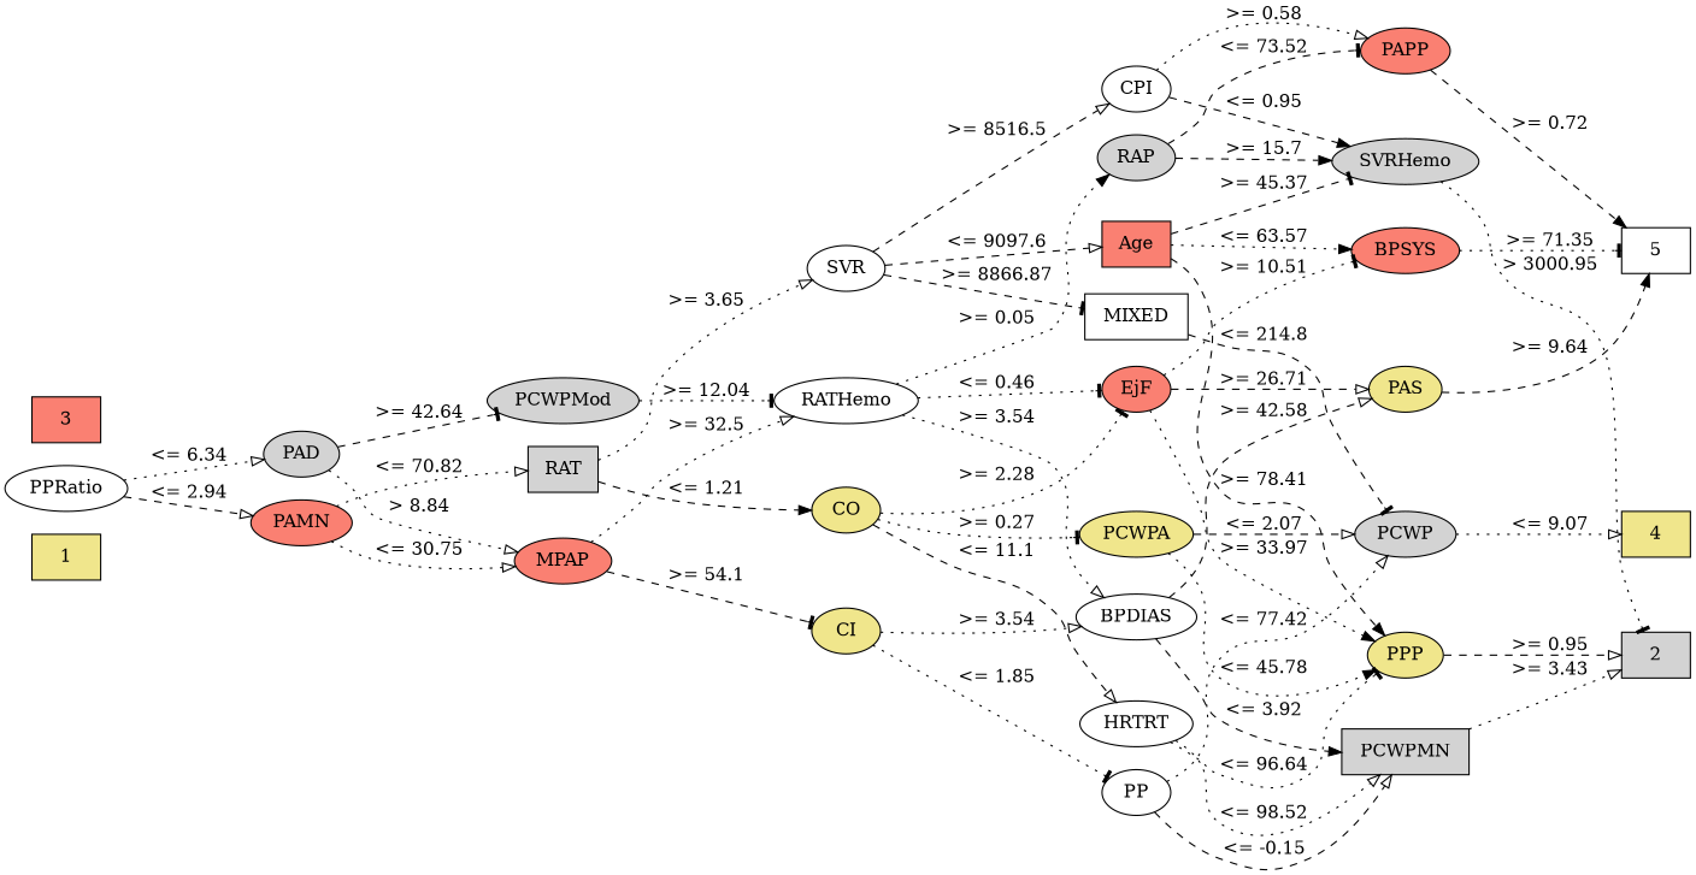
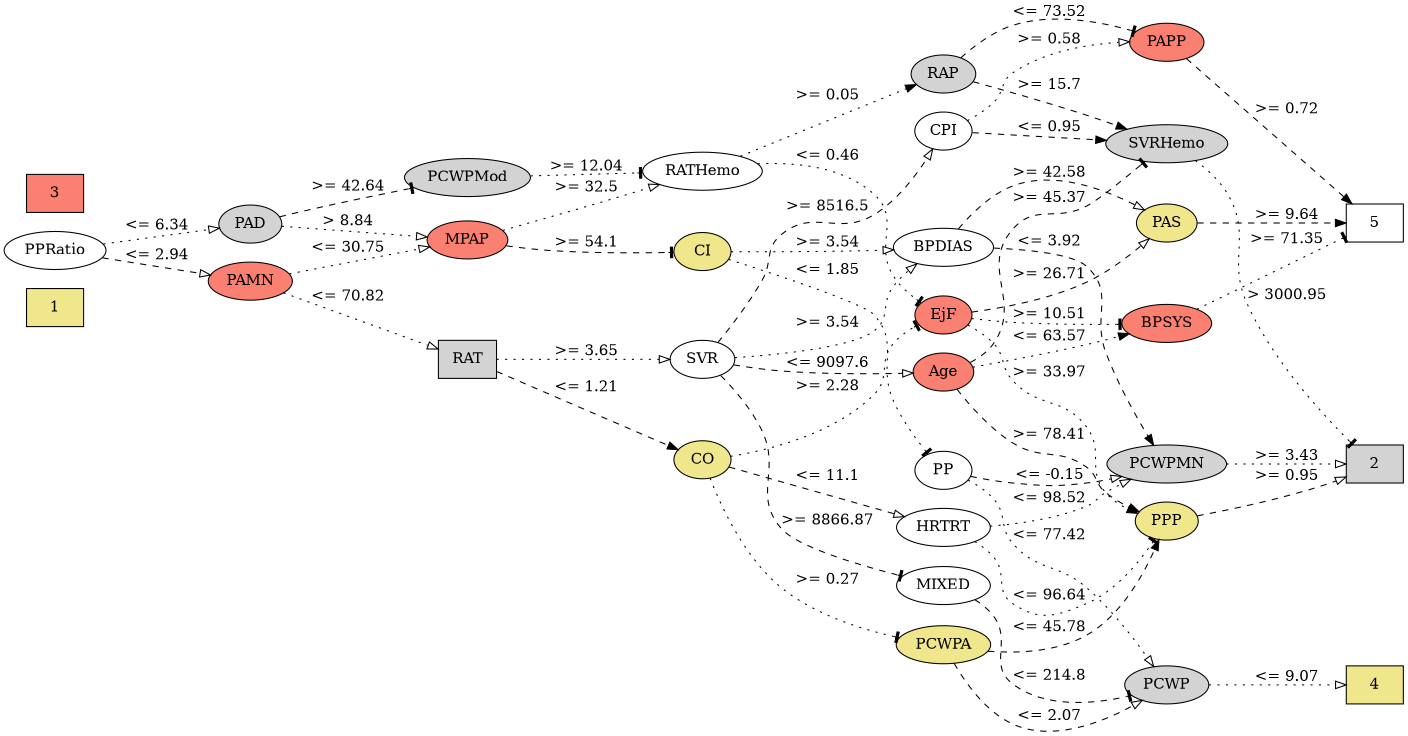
  strict digraph {
    rankdir=LR
    node [fillcolor=white style=filled]
    edge [arrowhead=onormal op=">=" param=3.54 style=dotted]
    1 [fillcolor=khaki height=0.5 shape=box width=0.75]
    2 [fillcolor=lightgrey height=0.5 shape=box width=0.75]
    3 [fillcolor=salmon height=0.5 shape=box width=0.75]
    4 [fillcolor=khaki height=0.5 shape=box width=0.75]
    5 [height=0.5 shape=box width=0.75]
    RAP [fillcolor=lightgrey height=0.5 width=0.77778]
    SVRHemo [fillcolor=lightgrey height=0.5 width=1.3902]
    PAPP [fillcolor=salmon height=0.5 width=0.88889]
    PAS [fillcolor=khaki height=0.5 width=0.75]
    PAD [fillcolor=lightgrey height=0.5 width=0.79437]
    PCWPMod [fillcolor=lightgrey height=0.5 width=1.4444]
    MPAP [fillcolor=salmon height=0.5 width=0.97491]
    RATHemo [height=0.5 width=1.375]
    CI [fillcolor=khaki height=0.5 width=0.75]
    EjF [fillcolor=salmon height=0.5 width=0.75]
    BPDIAS [height=0.5 width=1.1735]
    PP [height=0.5 width=0.75]
    PPP [fillcolor=khaki height=0.5 width=0.75]
    BPSYS [fillcolor=salmon height=0.5 width=1.0471]
-   PCWPMN [fillcolor=lightgrey height=0.5 width=1.3902 shape=box]
+   PCWPMN [fillcolor=lightgrey height=0.5 width=1.3902]
    PCWP [fillcolor=lightgrey height=0.5 width=0.97491]
    PAMN [fillcolor=salmon height=0.5 width=1.0139]
    RAT [fillcolor=lightgrey height=0.5 shape=box width=0.76389]
    CO [fillcolor=khaki height=0.5 width=0.75]
    SVR [height=0.5 width=0.77778]
    PCWPA [fillcolor=khaki height=0.5 width=1.1555]
    HRTRT [height=0.5 width=1.1013]
-   MIXED [height=0.5 width=1.125 shape=box]
+   MIXED [height=0.5 width=1.125]
    CPI [height=0.5 width=0.75]
-   Age [fillcolor=salmon height=0.5 width=0.75 shape=box]
+   Age [fillcolor=salmon height=0.5 width=0.75]
    PPRatio [height=0.5 width=1.1013]
    RAP -> SVRHemo [arrowhead=normal label=">= 15.7" param=15.7 style=dashed]
    RAP -> PAPP [arrowhead=tee label="<= 73.52" op="<=" param=73.52 style=dashed]
    SVRHemo -> 2 [arrowhead=tee label="> 3000.95" op=">" param=3000.95]
    PAPP -> 5 [arrowhead=normal label=">= 0.72" param=0.72 style=dashed]
    PAS -> 5 [arrowhead=normal label=">= 9.64" param=9.64 style=dashed]
    PAD -> PCWPMod [arrowhead=tee label=">= 42.64" param=42.64 style=dashed]
    PAD -> MPAP [label="> 8.84" op=">" param=8.84]
    PCWPMod -> RATHemo [arrowhead=tee label=">= 12.04" param=12.04]
    MPAP -> RATHemo [label=">= 32.5" param=32.5]
    MPAP -> CI [arrowhead=tee label=">= 54.1" param=54.1 style=dashed]
    RATHemo -> RAP [arrowhead=normal label=">= 0.05" param=0.05]
    RATHemo -> EjF [arrowhead=tee label="<= 0.46" op="<=" param=0.46]
-   RATHemo -> BPDIAS [label=">= 3.54"]
+   SVR -> BPDIAS [label=">= 3.54"]
    CI -> BPDIAS [label=">= 3.54"]
    CI -> PP [arrowhead=tee label="<= 1.85" op="<=" param=1.85]
    EjF -> PAS [label=">= 26.71" param=26.71 style=dashed]
    EjF -> PPP [arrowhead=normal label=">= 33.97" param=33.97]
    EjF -> BPSYS [arrowhead=tee label=">= 10.51" param=10.51]
    BPDIAS -> PAS [label=">= 42.58" param=42.58 style=dashed]
    BPDIAS -> PCWPMN [arrowhead=normal label="<= 3.92" op="<=" param=3.92 style=dashed]
    PP -> PCWPMN [label="<= -0.15" op="<=" param=-0.15 style=dashed]
    PP -> PCWP [label="<= 77.42" op="<=" param=77.42]
    PPP -> 2 [label=">= 0.95" param=0.95 style=dashed]
    BPSYS -> 5 [arrowhead=tee label=">= 71.35" param=71.35]
    PCWPMN -> 2 [label=">= 3.43" param=3.43]
    PCWP -> 4 [label="<= 9.07" op="<=" param=9.07]
    PAMN -> MPAP [label="<= 30.75" op="<=" param=30.75]
    PAMN -> RAT [label="<= 70.82" op="<=" param=70.82]
    RAT -> CO [arrowhead=normal label="<= 1.21" op="<=" param=1.21 style=dashed]
    RAT -> SVR [label=">= 3.65" param=3.65]
    CO -> EjF [arrowhead=tee label=">= 2.28" param=2.28]
    CO -> PCWPA [arrowhead=tee label=">= 0.27" param=0.27]
    CO -> HRTRT [label="<= 11.1" op="<=" param=11.1 style=dashed]
    SVR -> MIXED [arrowhead=tee label=">= 8866.87" param=8866.87 style=dashed]
    SVR -> CPI [label=">= 8516.5" param=8516.5 style=dashed]
    SVR -> Age [label="<= 9097.6" op="<=" param=9097.6 style=dashed]
-   PCWPA -> PPP [arrowhead=normal label="<= 45.78" op="<=" param=45.78]
+   PCWPA -> PPP [arrowhead=normal label="<= 45.78" op="<=" param=45.78 style=dashed]
    PCWPA -> PCWP [label="<= 2.07" op="<=" param=2.07 style=dashed]
    HRTRT -> PPP [arrowhead=tee label="<= 96.64" op="<=" param=96.64]
    HRTRT -> PCWPMN [label="<= 98.52" op="<=" param=98.52]
    MIXED -> PCWP [arrowhead=tee label="<= 214.8" op="<=" param=214.8 style=dashed]
    CPI -> SVRHemo [arrowhead=normal label="<= 0.95" op="<=" param=0.95 style=dashed]
    CPI -> PAPP [label=">= 0.58" param=0.58]
    Age -> SVRHemo [arrowhead=tee label=">= 45.37" param=45.37 style=dashed]
    Age -> PPP [arrowhead=normal label=">= 78.41" param=78.41 style=dashed]
    Age -> BPSYS [arrowhead=normal label="<= 63.57" op="<=" param=63.57]
    PPRatio -> PAD [label="<= 6.34" op="<=" param=6.34]
    PPRatio -> PAMN [label="<= 2.94" op="<=" param=2.94 style=dashed]
  }
